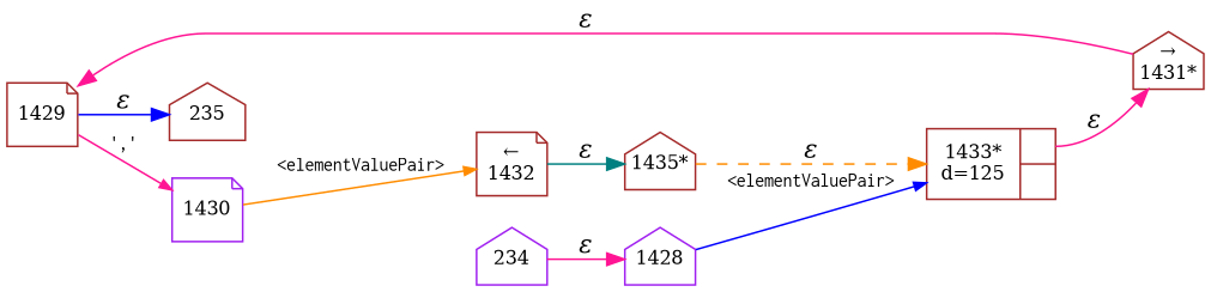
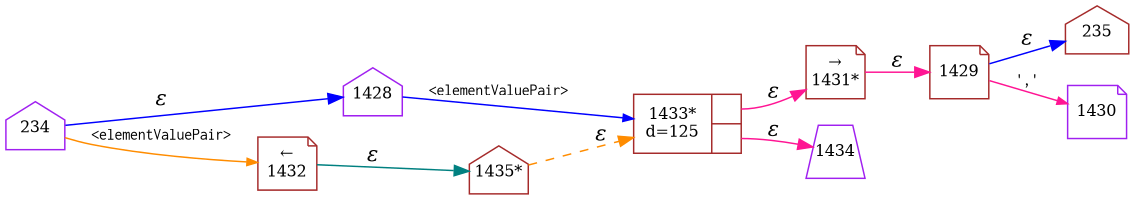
  digraph {
    rankdir=LR
    node [color=brown fixedsize=true fontsize=11 shape=house peripheries=1]
    edge [color=deeppink fontname="Times-Italic"]
    n1 [label=235 width=.6 peripheries=""]
    n2 [color=purple label=1428 width=.55]
    n3 [fixedsize=false label="{1433*\nd=125|{<p0>|<p1>}}" shape=record]
-   n4 [label="&rarr;\n1431*" width=.55]
+   n4 [label="&rarr;\n1431*" shape=note width=.55]
+   n5 [color=purple label=1434 shape=trapezium width=.55]
    n6 [label=1429 shape=note width=.55]
    n7 [color=purple label=1430 shape=note width=.55]
    n8 [label="&larr;\n1432" shape=note width=.55]
    n9 [label="1435*" width=.55]
    n10 [color=purple label=234 width=.55]
    n2 -> n3 [arrowhead=normal arrowsize=.7 color=blue fontname=Courier fontsize=11 label="<elementValuePair>"]
    n3 -> n4 [label="&epsilon;" tailport=p0]
+   n3 -> n5 [label="&epsilon;" tailport=p1]
    n4 -> n6 [label="&epsilon;"]
    n6 -> n1 [color=blue label="&epsilon;"]
    n6 -> n7 [arrowhead=normal arrowsize=.7 fontname=Courier fontsize=11 label="','"]
-   n7 -> n8 [arrowhead=normal arrowsize=.7 color=darkorange fontname=Courier fontsize=11 label="<elementValuePair>"]
+   n10 -> n8 [arrowhead=normal arrowsize=.7 color=darkorange fontname=Courier fontsize=11 label="<elementValuePair>"]
    n8 -> n9 [color=teal label="&epsilon;"]
    n9 -> n3 [color=darkorange label="&epsilon;" style=dashed]
-   n10 -> n2 [label="&epsilon;"]
+   n10 -> n2 [color=blue label="&epsilon;"]
  }
